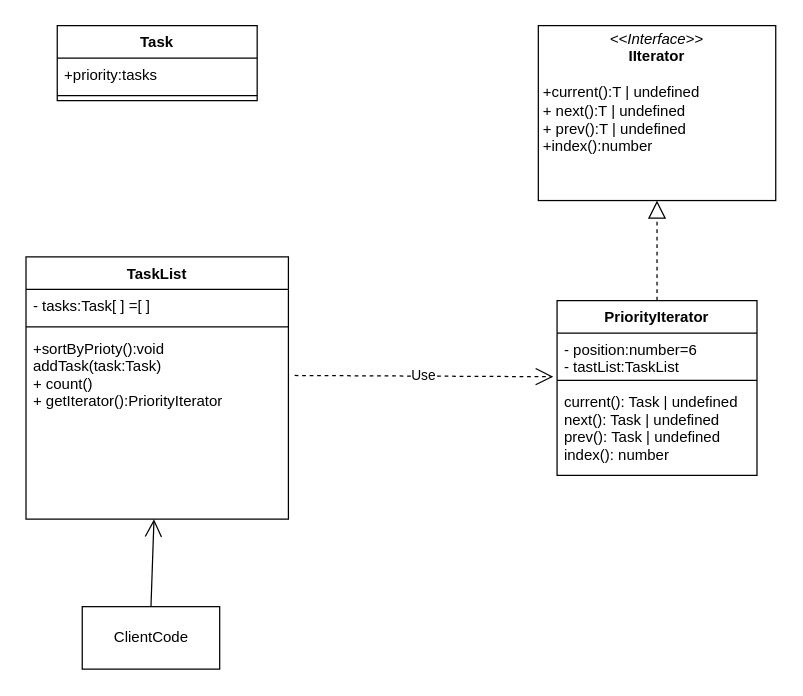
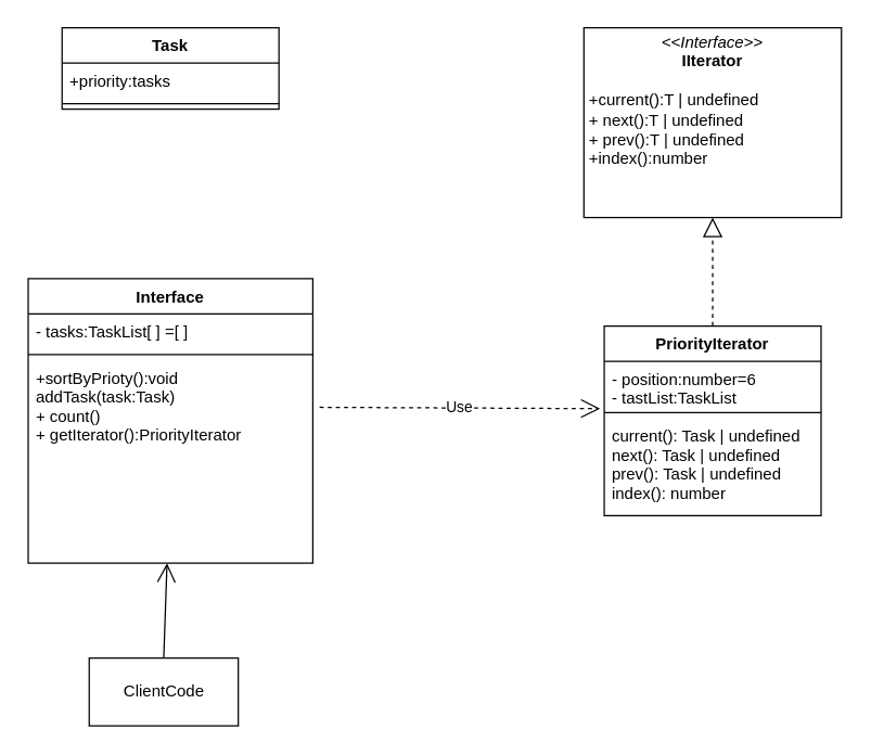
  <mxCell id="0" />
  <mxCell id="1" parent="0" />
  <mxCell id="2" value="Task" style="swimlane;fontStyle=1;align=center;verticalAlign=top;childLayout=stackLayout;horizontal=1;startSize=26;horizontalStack=0;resizeParent=1;resizeParentMax=0;resizeLast=0;collapsible=1;marginBottom=0;" vertex="1" parent="1"><mxGeometry x="45" y="20" width="160" height="60" as="geometry" /></mxCell>
  <mxCell id="3" value="+priority:tasks" style="text;strokeColor=none;fillColor=none;align=left;verticalAlign=top;spacingLeft=4;spacingRight=4;overflow=hidden;rotatable=0;points=[[0,0.5],[1,0.5]];portConstraint=eastwest;" vertex="1" parent="2"><mxGeometry y="26" width="160" height="26" as="geometry" /></mxCell>
  <mxCell id="4" value="" style="line;strokeWidth=1;fillColor=none;align=left;verticalAlign=middle;spacingTop=-1;spacingLeft=3;spacingRight=3;rotatable=0;labelPosition=right;points=[];portConstraint=eastwest;strokeColor=inherit;" vertex="1" parent="2"><mxGeometry y="52" width="160" height="8" as="geometry" /></mxCell>
- <mxCell id="5" value="TaskList" style="swimlane;fontStyle=1;align=center;verticalAlign=top;childLayout=stackLayout;horizontal=1;startSize=26;horizontalStack=0;resizeParent=1;resizeParentMax=0;resizeLast=0;collapsible=1;marginBottom=0;" vertex="1" parent="1"><mxGeometry x="20" y="205" width="210" height="210" as="geometry" /></mxCell>
- <mxCell id="6" value="- tasks:Task[ ] =[ ]" style="text;strokeColor=none;fillColor=none;align=left;verticalAlign=top;spacingLeft=4;spacingRight=4;overflow=hidden;rotatable=0;points=[[0,0.5],[1,0.5]];portConstraint=eastwest;" vertex="1" parent="5"><mxGeometry y="26" width="210" height="26" as="geometry" /></mxCell>
+ <mxCell id="5" value="Interface" style="swimlane;fontStyle=1;align=center;verticalAlign=top;childLayout=stackLayout;horizontal=1;startSize=26;horizontalStack=0;resizeParent=1;resizeParentMax=0;resizeLast=0;collapsible=1;marginBottom=0;" vertex="1" parent="1"><mxGeometry x="20" y="205" width="210" height="210" as="geometry" /></mxCell>
+ <mxCell id="6" value="- tasks:TaskList[ ] =[ ]" style="text;strokeColor=none;fillColor=none;align=left;verticalAlign=top;spacingLeft=4;spacingRight=4;overflow=hidden;rotatable=0;points=[[0,0.5],[1,0.5]];portConstraint=eastwest;" vertex="1" parent="5"><mxGeometry y="26" width="210" height="26" as="geometry" /></mxCell>
  <mxCell id="7" value="" style="line;strokeWidth=1;fillColor=none;align=left;verticalAlign=middle;spacingTop=-1;spacingLeft=3;spacingRight=3;rotatable=0;labelPosition=right;points=[];portConstraint=eastwest;strokeColor=inherit;" vertex="1" parent="5"><mxGeometry y="52" width="210" height="8" as="geometry" /></mxCell>
  <mxCell id="8" value="+sortByPrioty():void&#10; addTask(task:Task)&#10;+ count()&#10;+ getIterator():PriorityIterator" style="text;strokeColor=none;fillColor=none;align=left;verticalAlign=top;spacingLeft=4;spacingRight=4;overflow=hidden;rotatable=0;points=[[0,0.5],[1,0.5]];portConstraint=eastwest;" vertex="1" parent="5"><mxGeometry y="60" width="210" height="150" as="geometry" /></mxCell>
  <mxCell id="9" value="&lt;p style=&quot;margin:0px;margin-top:4px;text-align:center;&quot;&gt;&lt;i&gt;&amp;lt;&amp;lt;Interface&amp;gt;&amp;gt;&lt;/i&gt;&lt;br&gt;&lt;b&gt;IIterator&lt;/b&gt;&lt;/p&gt;&lt;p style=&quot;margin:0px;margin-left:4px;&quot;&gt;&lt;br&gt;&lt;/p&gt;&lt;p style=&quot;margin:0px;margin-left:4px;&quot;&gt;+current():T | undefined&lt;br&gt;+ next():T | undefined&lt;br&gt;+&amp;nbsp;prev():T | undefined&lt;br&gt;+index():number&lt;/p&gt;" style="verticalAlign=top;align=left;overflow=fill;fontSize=12;fontFamily=Helvetica;html=1;" vertex="1" parent="1"><mxGeometry x="430" y="20" width="190" height="140" as="geometry" /></mxCell>
  <mxCell id="10" value="PriorityIterator" style="swimlane;fontStyle=1;align=center;verticalAlign=top;childLayout=stackLayout;horizontal=1;startSize=26;horizontalStack=0;resizeParent=1;resizeParentMax=0;resizeLast=0;collapsible=1;marginBottom=0;" vertex="1" parent="1"><mxGeometry x="445" y="240" width="160" height="140" as="geometry" /></mxCell>
  <mxCell id="11" value="- position:number=6&#10;    - tastList:TaskList" style="text;strokeColor=none;fillColor=none;align=left;verticalAlign=top;spacingLeft=4;spacingRight=4;overflow=hidden;rotatable=0;points=[[0,0.5],[1,0.5]];portConstraint=eastwest;" vertex="1" parent="10"><mxGeometry y="26" width="160" height="34" as="geometry" /></mxCell>
  <mxCell id="12" value="" style="line;strokeWidth=1;fillColor=none;align=left;verticalAlign=middle;spacingTop=-1;spacingLeft=3;spacingRight=3;rotatable=0;labelPosition=right;points=[];portConstraint=eastwest;strokeColor=inherit;" vertex="1" parent="10"><mxGeometry y="60" width="160" height="8" as="geometry" /></mxCell>
  <mxCell id="13" value="current(): Task | undefined&#10;next(): Task | undefined&#10;prev(): Task | undefined&#10;index(): number " style="text;strokeColor=none;fillColor=none;align=left;verticalAlign=top;spacingLeft=4;spacingRight=4;overflow=hidden;rotatable=0;points=[[0,0.5],[1,0.5]];portConstraint=eastwest;" vertex="1" parent="10"><mxGeometry y="68" width="160" height="72" as="geometry" /></mxCell>
  <mxCell id="14" value="" style="endArrow=block;dashed=1;endFill=0;endSize=12;html=1;rounded=0;exitX=0.5;exitY=0;exitDx=0;exitDy=0;entryX=0.5;entryY=1;entryDx=0;entryDy=0;" edge="1" parent="1" source="10" target="9"><mxGeometry width="160" relative="1" as="geometry"><mxPoint x="295" y="260" as="sourcePoint" /><mxPoint x="455" y="260" as="targetPoint" /></mxGeometry></mxCell>
  <mxCell id="15" value="Use" style="endArrow=open;endSize=12;dashed=1;html=1;rounded=0;entryX=-0.019;entryY=1.029;entryDx=0;entryDy=0;entryPerimeter=0;" edge="1" parent="1" target="11"><mxGeometry width="160" relative="1" as="geometry"><mxPoint x="235" y="300" as="sourcePoint" /><mxPoint x="455" y="260" as="targetPoint" /></mxGeometry></mxCell>
  <mxCell id="16" value="ClientCode" style="html=1;" vertex="1" parent="1"><mxGeometry x="65" y="485" width="110" height="50" as="geometry" /></mxCell>
  <mxCell id="17" value="" style="endArrow=open;endFill=1;endSize=12;html=1;rounded=0;exitX=0.5;exitY=0;exitDx=0;exitDy=0;" edge="1" parent="1" source="16" target="8"><mxGeometry width="160" relative="1" as="geometry"><mxPoint x="295" y="260" as="sourcePoint" /><mxPoint x="455" y="260" as="targetPoint" /></mxGeometry></mxCell>
